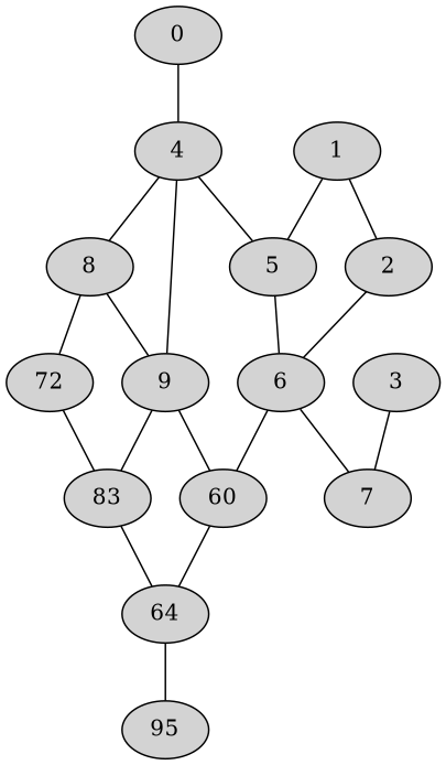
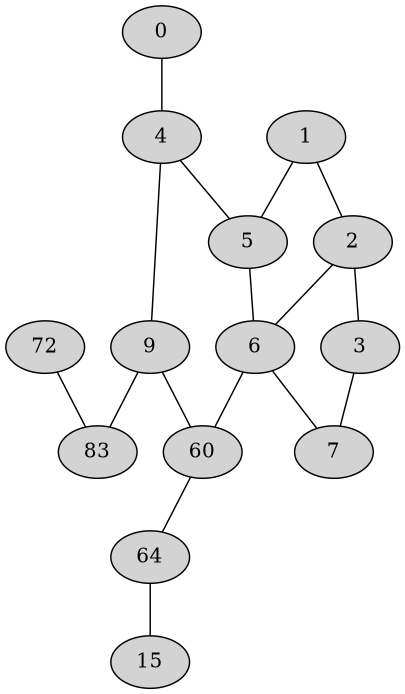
  graph {
    fontname="DejaVu Serif"
    node [fontname="DejaVu Serif" style=filled]
    edge [fontname="DejaVu Serif"]
    0
    4
    1
    2
    5
-   8
    9
    3
    6
    7
    n11 [label=60]
    n12 [label=72]
    n13 [label=83]
    n14 [label=64]
-   15 [label=95]
+   15
    0 -- 4
    4 -- 5
-   4 -- 8
    4 -- 9
    1 -- 2
    1 -- 5
+   2 -- 3
    2 -- 6
    5 -- 6
-   8 -- 9
-   8 -- n12
    9 -- n11
    9 -- n13
    3 -- 7
    6 -- 7
    6 -- n11
    n11 -- n14
    n12 -- n13
-   n13 -- n14
    n14 -- 15
  }
